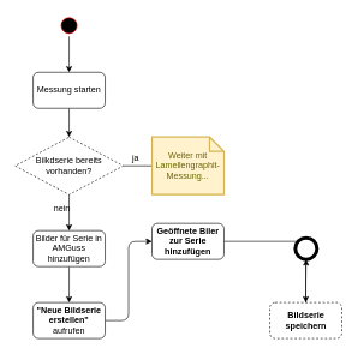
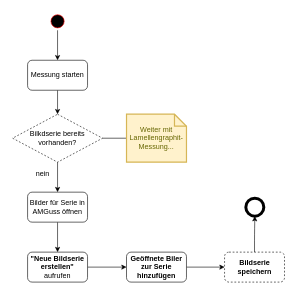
  <mxCell id="0" />
  <mxCell id="1" parent="0" />
  <mxCell id="2" style="edgeStyle=orthogonalEdgeStyle;curved=0;rounded=1;sketch=0;orthogonalLoop=1;jettySize=auto;html=1;" edge="1" parent="1" source="3" target="5"><mxGeometry relative="1" as="geometry" /></mxCell>
  <mxCell id="3" value="" style="ellipse;html=1;shape=startState;fillColor=#000000;strokeColor=#ff0000;" vertex="1" parent="1"><mxGeometry x="80" y="20" width="30" height="30" as="geometry" /></mxCell>
  <mxCell id="4" style="edgeStyle=orthogonalEdgeStyle;curved=0;rounded=1;sketch=0;orthogonalLoop=1;jettySize=auto;html=1;entryX=0.5;entryY=0;entryDx=0;entryDy=0;" edge="1" parent="1" source="5" target="8"><mxGeometry relative="1" as="geometry" /></mxCell>
  <mxCell id="5" value="Messung starten" style="rounded=1;whiteSpace=wrap;html=1;sketch=0;" vertex="1" parent="1"><mxGeometry x="45" y="100" width="100" height="50" as="geometry" /></mxCell>
  <mxCell id="6" style="edgeStyle=orthogonalEdgeStyle;curved=0;rounded=1;sketch=0;orthogonalLoop=1;jettySize=auto;html=1;entryX=0.5;entryY=0;entryDx=0;entryDy=0;fontSize=12;" edge="1" parent="1" source="8" target="15"><mxGeometry relative="1" as="geometry" /></mxCell>
  <mxCell id="7" style="edgeStyle=orthogonalEdgeStyle;curved=0;rounded=1;sketch=0;orthogonalLoop=1;jettySize=auto;html=1;fontSize=12;endArrow=none;" edge="1" parent="1" source="8" target="13"><mxGeometry relative="1" as="geometry" /></mxCell>
  <mxCell id="8" value="Bilkdserie bereits&lt;br&gt;vorhanden?" style="rhombus;whiteSpace=wrap;html=1;rounded=0;sketch=0;dashed=1;" vertex="1" parent="1"><mxGeometry x="20" y="190" width="150" height="80" as="geometry" /></mxCell>
  <mxCell id="9" style="edgeStyle=orthogonalEdgeStyle;curved=0;rounded=1;sketch=0;orthogonalLoop=1;jettySize=auto;html=1;entryX=0;entryY=0.5;entryDx=0;entryDy=0;fontSize=12;" edge="1" parent="1" source="10" target="17"><mxGeometry relative="1" as="geometry" /></mxCell>
  <mxCell id="10" value="&lt;b&gt;&quot;Neue Bildserie erstellen&quot;&lt;/b&gt;&lt;br&gt;aufrufen" style="rounded=1;whiteSpace=wrap;html=1;sketch=0;" vertex="1" parent="1"><mxGeometry x="45" y="420" width="100" height="50" as="geometry" /></mxCell>
- <mxCell id="11" value="nein" style="text;html=1;align=center;verticalAlign=middle;resizable=0;points=[];autosize=1;strokeColor=none;" vertex="1" parent="1"><mxGeometry x="65" y="280" width="40" height="20" as="geometry" /></mxCell>
- <mxCell id="12" value="ja" style="text;html=1;align=center;verticalAlign=middle;resizable=0;points=[];autosize=1;strokeColor=none;" vertex="1" parent="1"><mxGeometry x="177" y="209" width="20" height="20" as="geometry" /></mxCell>
+ <mxCell id="11" value="nein" style="text;html=1;align=center;verticalAlign=middle;resizable=0;points=[];autosize=1;strokeColor=none;" vertex="1" parent="1"><mxGeometry x="50" y="280" width="40" height="20" as="geometry" /></mxCell>
  <mxCell id="13" value="Weiter mit Lamellengraphit-Messung..." style="shape=note;strokeWidth=2;fontSize=12;size=20;whiteSpace=wrap;html=1;fillColor=#fff2cc;strokeColor=#d6b656;fontColor=#666600;rounded=0;sketch=0;" vertex="1" parent="1"><mxGeometry x="210" y="190" width="100" height="80" as="geometry" /></mxCell>
  <mxCell id="14" style="edgeStyle=orthogonalEdgeStyle;curved=0;rounded=1;sketch=0;orthogonalLoop=1;jettySize=auto;html=1;entryX=0.5;entryY=0;entryDx=0;entryDy=0;fontSize=12;" edge="1" parent="1" source="15" target="10"><mxGeometry relative="1" as="geometry" /></mxCell>
- <mxCell id="15" value="&lt;span&gt;Bilder für Serie in AMGuss hinzufügen&lt;/span&gt;" style="rounded=1;whiteSpace=wrap;html=1;sketch=0;fontStyle=0" vertex="1" parent="1"><mxGeometry x="45" y="320" width="100" height="50" as="geometry" /></mxCell>
+ <mxCell id="15" value="&lt;span&gt;Bilder für Serie in AMGuss öffnen&lt;/span&gt;" style="rounded=1;whiteSpace=wrap;html=1;sketch=0;fontStyle=0" vertex="1" parent="1"><mxGeometry x="45" y="320" width="100" height="50" as="geometry" /></mxCell>
  <mxCell id="16" value="" style="edgeStyle=orthogonalEdgeStyle;curved=0;rounded=1;sketch=0;orthogonalLoop=1;jettySize=auto;html=1;fontSize=12;" edge="1" parent="1" source="17" target="19"><mxGeometry relative="1" as="geometry" /></mxCell>
- <mxCell id="17" value="&lt;b&gt;Geöffnete Biler zur Serie hinzufügen&lt;/b&gt;" style="rounded=1;whiteSpace=wrap;html=1;sketch=0;" vertex="1" parent="1"><mxGeometry x="210" y="310" width="100" height="50" as="geometry" /></mxCell>
+ <mxCell id="17" value="&lt;b&gt;Geöffnete Biler zur Serie hinzufügen&lt;/b&gt;" style="rounded=1;whiteSpace=wrap;html=1;sketch=0;" vertex="1" parent="1"><mxGeometry x="210" y="420" width="100" height="50" as="geometry" /></mxCell>
  <mxCell id="18" style="edgeStyle=orthogonalEdgeStyle;curved=0;rounded=1;sketch=0;orthogonalLoop=1;jettySize=auto;html=1;entryX=0.5;entryY=1;entryDx=0;entryDy=0;fontSize=12;" edge="1" parent="1" source="19" target="20"><mxGeometry relative="1" as="geometry" /></mxCell>
  <mxCell id="19" value="&lt;b&gt;Bildserie speichern&lt;/b&gt;" style="rounded=1;whiteSpace=wrap;html=1;sketch=0;dashed=1;" vertex="1" parent="1"><mxGeometry x="373.5" y="420" width="100" height="50" as="geometry" /></mxCell>
  <mxCell id="20" value="" style="shape=ellipse;html=1;dashed=0;whitespace=wrap;aspect=fixed;strokeWidth=5;perimeter=ellipsePerimeter;rounded=0;sketch=0;fontSize=12;" vertex="1" parent="1"><mxGeometry x="409" y="330" width="30" height="30" as="geometry" /></mxCell>
